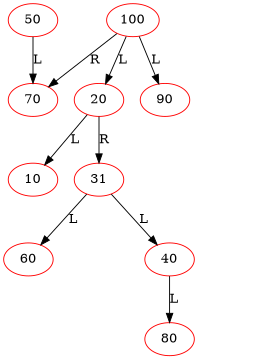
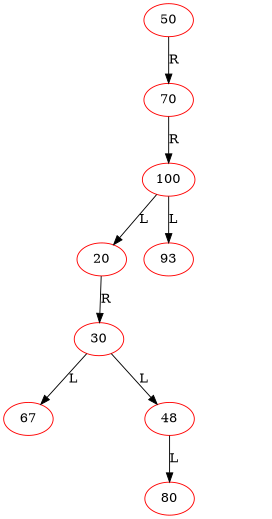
  digraph {
    node [color=red]
    50
    70
    20
-   10
-   30 [label=31]
+   30
    100
-   60
+   60 [label=67]
    HD0 [style=invis color=""]
-   40
-   90
+   40 [label=48]
+   90 [label=93]
    HD1 [style=invis color=""]
    80
    HD2 [style=invis color=""]
-   50 -> 70 [label=L]
-   100 -> 70 [label=R]
-   20 -> 10 [label=L]
+   50 -> 70 [label=R]
+   70 -> 100 [label=R]
    20 -> 30 [label=R]
    30 -> 60 [label=L]
    30 -> HD0 [label=L style=invis]
    30 -> 40 [label=L]
    100 -> 20 [label=L]
    100 -> 90 [label=L]
    100 -> HD1 [label=R style=invis]
    40 -> 80 [label=L]
    90 -> HD2 [label=R style=invis]
  }
